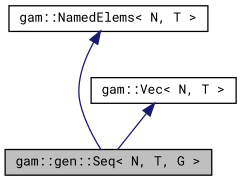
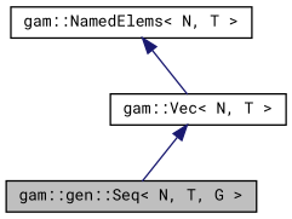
  digraph {
    fontname="Roboto Mono"
    node [color=black fontname="Roboto Mono" fontsize=10 shape=record]
    edge [color=midnightblue dir=back fontname="Roboto Mono" fontsize=10 labelfontname="FreeSans.ttf" labelfontsize=10 style=solid]
    n1 [fillcolor=grey75 fontcolor=black height=0.2 label="gam::gen::Seq\< N, T, G \>" style=filled width=0.4]
    n2 [height=0.2 label="gam::Vec\< N, T \>" width=0.4]
    n3 [height=0.2 label="gam::NamedElems\< N, T \>" width=0.4]
    n2 -> n1
-   n3 -> n1
+   n3 -> n2
  }
